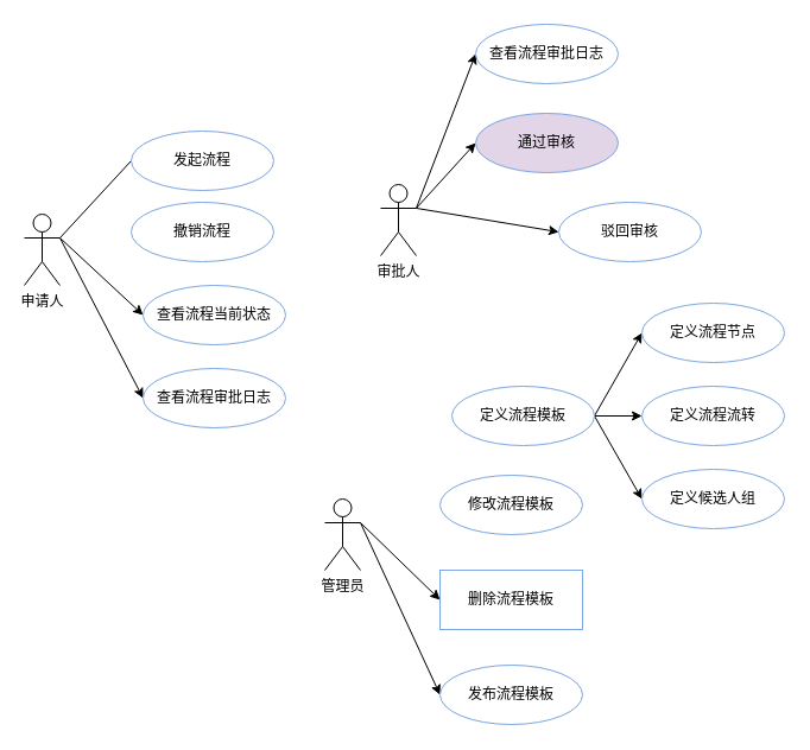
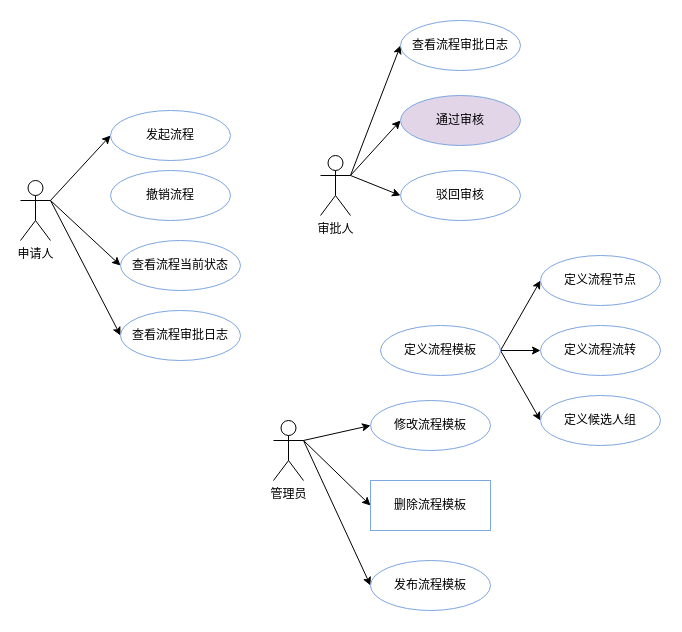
  <mxCell id="0" />
  <mxCell id="1" parent="0" />
- <mxCell id="2" style="rounded=0;orthogonalLoop=1;jettySize=auto;html=1;exitX=1;exitY=0.333;exitDx=0;exitDy=0;exitPerimeter=0;entryX=0;entryY=0.5;entryDx=0;entryDy=0;endArrow=none;" edge="1" parent="1" source="5" target="6"><mxGeometry relative="1" as="geometry" /></mxCell>
+ <mxCell id="2" style="rounded=0;orthogonalLoop=1;jettySize=auto;html=1;exitX=1;exitY=0.333;exitDx=0;exitDy=0;exitPerimeter=0;entryX=0;entryY=0.5;entryDx=0;entryDy=0;" edge="1" parent="1" source="5" target="6"><mxGeometry relative="1" as="geometry" /></mxCell>
  <mxCell id="3" style="edgeStyle=none;rounded=0;orthogonalLoop=1;jettySize=auto;html=1;exitX=1;exitY=0.333;exitDx=0;exitDy=0;exitPerimeter=0;entryX=0;entryY=0.5;entryDx=0;entryDy=0;" edge="1" parent="1" source="5" target="16"><mxGeometry relative="1" as="geometry" /></mxCell>
  <mxCell id="4" style="edgeStyle=none;rounded=0;orthogonalLoop=1;jettySize=auto;html=1;exitX=1;exitY=0.333;exitDx=0;exitDy=0;exitPerimeter=0;entryX=0;entryY=0.5;entryDx=0;entryDy=0;" edge="1" parent="1" source="5" target="17"><mxGeometry relative="1" as="geometry" /></mxCell>
  <mxCell id="5" value="申请人" style="shape=umlActor;verticalLabelPosition=bottom;labelBackgroundColor=#ffffff;verticalAlign=top;html=1;outlineConnect=0;" vertex="1" parent="1"><mxGeometry x="20" y="180" width="30" height="60" as="geometry" /></mxCell>
  <mxCell id="6" value="发起流程" style="ellipse;whiteSpace=wrap;html=1;strokeColor=#7EA6E0;" vertex="1" parent="1"><mxGeometry x="110" y="110" width="120" height="50" as="geometry" /></mxCell>
  <mxCell id="7" style="edgeStyle=none;rounded=0;orthogonalLoop=1;jettySize=auto;html=1;exitX=1;exitY=0.333;exitDx=0;exitDy=0;exitPerimeter=0;entryX=0;entryY=0.5;entryDx=0;entryDy=0;" edge="1" parent="1" source="10" target="18"><mxGeometry relative="1" as="geometry" /></mxCell>
  <mxCell id="8" style="edgeStyle=none;rounded=0;orthogonalLoop=1;jettySize=auto;html=1;exitX=1;exitY=0.333;exitDx=0;exitDy=0;exitPerimeter=0;entryX=0;entryY=0.5;entryDx=0;entryDy=0;" edge="1" parent="1" source="10" target="19"><mxGeometry relative="1" as="geometry" /></mxCell>
  <mxCell id="9" style="edgeStyle=none;rounded=0;orthogonalLoop=1;jettySize=auto;html=1;exitX=1;exitY=0.333;exitDx=0;exitDy=0;exitPerimeter=0;entryX=0;entryY=0.5;entryDx=0;entryDy=0;" edge="1" parent="1" source="10" target="27"><mxGeometry relative="1" as="geometry"><mxPoint x="370" y="70" as="targetPoint" /></mxGeometry></mxCell>
  <mxCell id="10" value="审批人" style="shape=umlActor;verticalLabelPosition=bottom;labelBackgroundColor=#ffffff;verticalAlign=top;html=1;outlineConnect=0;" vertex="1" parent="1"><mxGeometry x="320" y="155" width="30" height="60" as="geometry" /></mxCell>
+ <mxCell id="11" style="edgeStyle=none;rounded=0;orthogonalLoop=1;jettySize=auto;html=1;exitX=1;exitY=0.333;exitDx=0;exitDy=0;exitPerimeter=0;entryX=0;entryY=0.5;entryDx=0;entryDy=0;" edge="1" parent="1" source="14" target="29"><mxGeometry relative="1" as="geometry" /></mxCell>
  <mxCell id="12" style="edgeStyle=none;rounded=0;orthogonalLoop=1;jettySize=auto;html=1;exitX=1;exitY=0.333;exitDx=0;exitDy=0;exitPerimeter=0;entryX=0;entryY=0.5;entryDx=0;entryDy=0;" edge="1" parent="1" source="14" target="30"><mxGeometry relative="1" as="geometry" /></mxCell>
  <mxCell id="13" style="edgeStyle=none;rounded=0;orthogonalLoop=1;jettySize=auto;html=1;exitX=1;exitY=0.333;exitDx=0;exitDy=0;exitPerimeter=0;entryX=0;entryY=0.5;entryDx=0;entryDy=0;" edge="1" parent="1" source="14" target="31"><mxGeometry relative="1" as="geometry" /></mxCell>
  <mxCell id="14" value="管理员" style="shape=umlActor;verticalLabelPosition=bottom;labelBackgroundColor=#ffffff;verticalAlign=top;html=1;outlineConnect=0;" vertex="1" parent="1"><mxGeometry x="273" y="420" width="30" height="60" as="geometry" /></mxCell>
  <mxCell id="15" value="撤销流程" style="ellipse;whiteSpace=wrap;html=1;strokeColor=#7EA6E0;" vertex="1" parent="1"><mxGeometry x="110" y="170" width="120" height="50" as="geometry" /></mxCell>
  <mxCell id="16" value="查看流程当前状态" style="ellipse;whiteSpace=wrap;html=1;strokeColor=#7EA6E0;" vertex="1" parent="1"><mxGeometry x="120" y="240" width="120" height="50" as="geometry" /></mxCell>
  <mxCell id="17" value="查看流程审批日志" style="ellipse;whiteSpace=wrap;html=1;strokeColor=#7EA6E0;" vertex="1" parent="1"><mxGeometry x="120" y="310" width="120" height="50" as="geometry" /></mxCell>
  <mxCell id="18" value="通过审核" style="ellipse;whiteSpace=wrap;html=1;strokeColor=#7EA6E0;fillColor=#e1d5e7;" vertex="1" parent="1"><mxGeometry x="400" y="95" width="120" height="50" as="geometry" /></mxCell>
- <mxCell id="19" value="驳回审核" style="ellipse;whiteSpace=wrap;html=1;strokeColor=#7EA6E0;" vertex="1" parent="1"><mxGeometry x="470" y="170" width="120" height="50" as="geometry" /></mxCell>
+ <mxCell id="19" value="驳回审核" style="ellipse;whiteSpace=wrap;html=1;strokeColor=#7EA6E0;" vertex="1" parent="1"><mxGeometry x="400" y="170" width="120" height="50" as="geometry" /></mxCell>
  <mxCell id="20" style="edgeStyle=none;rounded=0;orthogonalLoop=1;jettySize=auto;html=1;exitX=1;exitY=0.5;exitDx=0;exitDy=0;entryX=0;entryY=0.5;entryDx=0;entryDy=0;" edge="1" parent="1" source="23" target="24"><mxGeometry relative="1" as="geometry" /></mxCell>
  <mxCell id="21" style="edgeStyle=none;rounded=0;orthogonalLoop=1;jettySize=auto;html=1;exitX=1;exitY=0.5;exitDx=0;exitDy=0;entryX=0;entryY=0.5;entryDx=0;entryDy=0;" edge="1" parent="1" source="23" target="25"><mxGeometry relative="1" as="geometry" /></mxCell>
  <mxCell id="22" style="edgeStyle=none;rounded=0;orthogonalLoop=1;jettySize=auto;html=1;exitX=1;exitY=0.5;exitDx=0;exitDy=0;entryX=0;entryY=0.5;entryDx=0;entryDy=0;" edge="1" parent="1" source="23" target="26"><mxGeometry relative="1" as="geometry" /></mxCell>
  <mxCell id="23" value="定义流程模板" style="ellipse;whiteSpace=wrap;html=1;strokeColor=#7EA6E0;" vertex="1" parent="1"><mxGeometry x="380" y="325" width="120" height="50" as="geometry" /></mxCell>
  <mxCell id="24" value="定义流程节点" style="ellipse;whiteSpace=wrap;html=1;strokeColor=#7EA6E0;" vertex="1" parent="1"><mxGeometry x="540" y="255" width="120" height="50" as="geometry" /></mxCell>
  <mxCell id="25" value="定义流程流转" style="ellipse;whiteSpace=wrap;html=1;strokeColor=#7EA6E0;" vertex="1" parent="1"><mxGeometry x="540" y="325" width="120" height="50" as="geometry" /></mxCell>
  <mxCell id="26" value="定义候选人组" style="ellipse;whiteSpace=wrap;html=1;strokeColor=#7EA6E0;" vertex="1" parent="1"><mxGeometry x="540" y="395" width="120" height="50" as="geometry" /></mxCell>
  <mxCell id="27" value="查看流程审批日志" style="ellipse;whiteSpace=wrap;html=1;strokeColor=#7EA6E0;" vertex="1" parent="1"><mxGeometry x="400" y="20" width="120" height="50" as="geometry" /></mxCell>
  <mxCell id="28" style="edgeStyle=none;rounded=0;orthogonalLoop=1;jettySize=auto;html=1;exitX=0.5;exitY=1;exitDx=0;exitDy=0;strokeColor=#7EA6E0;" edge="1" parent="1" source="26" target="26"><mxGeometry relative="1" as="geometry" /></mxCell>
  <mxCell id="29" value="修改流程模板" style="ellipse;whiteSpace=wrap;html=1;strokeColor=#7EA6E0;" vertex="1" parent="1"><mxGeometry x="370" y="400" width="120" height="50" as="geometry" /></mxCell>
  <mxCell id="30" value="删除流程模板" style="whiteSpace=wrap;html=1;strokeColor=#7EA6E0;rounded=0;" vertex="1" parent="1"><mxGeometry x="370" y="480" width="120" height="50" as="geometry" /></mxCell>
  <mxCell id="31" value="发布流程模板" style="ellipse;whiteSpace=wrap;html=1;strokeColor=#7EA6E0;" vertex="1" parent="1"><mxGeometry x="370" y="560" width="120" height="50" as="geometry" /></mxCell>
